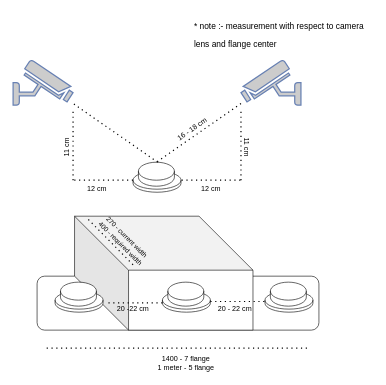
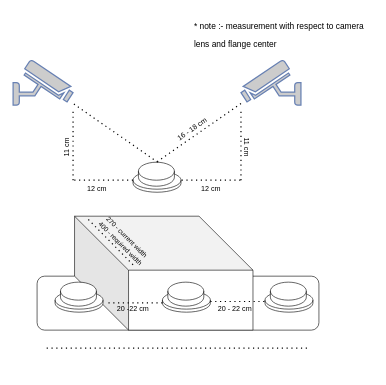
  <mxCell id="0" />
  <mxCell id="1" parent="0" />
  <mxCell id="2" value="" style="fontColor=#0066CC;verticalAlign=top;verticalLabelPosition=bottom;labelPosition=center;align=center;html=1;outlineConnect=0;fillColor=#CCCCCC;strokeColor=#6881B3;gradientColor=none;gradientDirection=north;strokeWidth=2;shape=mxgraph.networks.security_camera;rotation=0;" vertex="1" parent="1"><mxGeometry x="20.998" y="99.995" width="100" height="75" as="geometry" /></mxCell>
  <mxCell id="3" value="" style="fontColor=#0066CC;verticalAlign=top;verticalLabelPosition=bottom;labelPosition=center;align=center;html=1;outlineConnect=0;fillColor=#CCCCCC;strokeColor=#6881B3;gradientColor=none;gradientDirection=north;strokeWidth=2;shape=mxgraph.networks.security_camera;rotation=0;flipH=1;" vertex="1" parent="1"><mxGeometry x="400.998" y="99.995" width="100" height="75" as="geometry" /></mxCell>
  <mxCell id="4" value="" style="shape=cylinder3;whiteSpace=wrap;html=1;boundedLbl=1;backgroundOutline=1;size=15;" vertex="1" parent="1"><mxGeometry x="221" y="285" width="80" height="35.06" as="geometry" /></mxCell>
  <mxCell id="5" value="" style="shape=cylinder3;whiteSpace=wrap;html=1;boundedLbl=1;backgroundOutline=1;size=15;" vertex="1" parent="1"><mxGeometry x="230" y="270" width="60" height="40" as="geometry" /></mxCell>
  <mxCell id="6" value="" style="endArrow=none;dashed=1;html=1;dashPattern=1 3;strokeWidth=2;rounded=0;exitX=0;exitY=0;exitDx=0;exitDy=15;exitPerimeter=0;" edge="1" parent="1" source="4"><mxGeometry width="50" height="50" relative="1" as="geometry"><mxPoint x="221" y="240" as="sourcePoint" /><mxPoint x="121" y="300" as="targetPoint" /></mxGeometry></mxCell>
  <mxCell id="7" value="" style="endArrow=none;dashed=1;html=1;dashPattern=1 3;strokeWidth=2;rounded=0;exitX=0;exitY=0;exitDx=0;exitDy=15;exitPerimeter=0;" edge="1" parent="1"><mxGeometry width="50" height="50" relative="1" as="geometry"><mxPoint x="400" y="300" as="sourcePoint" /><mxPoint x="300" y="300" as="targetPoint" /></mxGeometry></mxCell>
  <mxCell id="8" value="" style="endArrow=none;dashed=1;html=1;dashPattern=1 3;strokeWidth=2;rounded=0;entryX=0.5;entryY=0;entryDx=0;entryDy=0;entryPerimeter=0;" edge="1" parent="1" source="3" target="5"><mxGeometry width="50" height="50" relative="1" as="geometry"><mxPoint x="371" y="200" as="sourcePoint" /><mxPoint x="271" y="200" as="targetPoint" /></mxGeometry></mxCell>
  <mxCell id="9" value="" style="endArrow=none;dashed=1;html=1;dashPattern=1 3;strokeWidth=2;rounded=0;entryX=0.5;entryY=0;entryDx=0;entryDy=0;entryPerimeter=0;" edge="1" parent="1"><mxGeometry width="50" height="50" relative="1" as="geometry"><mxPoint x="262" y="270" as="sourcePoint" /><mxPoint x="121" y="172" as="targetPoint" /></mxGeometry></mxCell>
  <mxCell id="10" value="" style="endArrow=none;dashed=1;html=1;dashPattern=1 3;strokeWidth=2;rounded=0;" edge="1" parent="1"><mxGeometry width="50" height="50" relative="1" as="geometry"><mxPoint x="121" y="300" as="sourcePoint" /><mxPoint x="121" y="180" as="targetPoint" /></mxGeometry></mxCell>
  <mxCell id="11" value="" style="endArrow=none;dashed=1;html=1;dashPattern=1 3;strokeWidth=2;rounded=0;" edge="1" parent="1"><mxGeometry width="50" height="50" relative="1" as="geometry"><mxPoint x="401" y="300" as="sourcePoint" /><mxPoint x="401" y="180" as="targetPoint" /></mxGeometry></mxCell>
  <mxCell id="12" value="12 cm" style="text;html=1;align=center;verticalAlign=middle;whiteSpace=wrap;rounded=0;" vertex="1" parent="1"><mxGeometry x="131" y="300" width="60" height="30" as="geometry" /></mxCell>
  <mxCell id="13" value="12 cm" style="text;html=1;align=center;verticalAlign=middle;whiteSpace=wrap;rounded=0;" vertex="1" parent="1"><mxGeometry x="321" y="300" width="60" height="30" as="geometry" /></mxCell>
  <mxCell id="14" value="16 - 18 cm" style="text;html=1;align=center;verticalAlign=middle;whiteSpace=wrap;rounded=0;rotation=-35;" vertex="1" parent="1"><mxGeometry x="290" y="200" width="60" height="30" as="geometry" /></mxCell>
  <mxCell id="15" value="11 cm" style="text;html=1;align=center;verticalAlign=middle;whiteSpace=wrap;rounded=0;rotation=90;" vertex="1" parent="1"><mxGeometry x="381" y="230" width="60" height="30" as="geometry" /></mxCell>
  <mxCell id="16" value="11 cm" style="text;html=1;align=center;verticalAlign=middle;whiteSpace=wrap;rounded=0;rotation=-90;flipV=0;flipH=1;direction=east;" vertex="1" parent="1"><mxGeometry x="81" y="230" width="60" height="30" as="geometry" /></mxCell>
  <mxCell id="17" value="" style="rounded=1;whiteSpace=wrap;html=1;arcSize=14;" vertex="1" parent="1"><mxGeometry x="61" y="460" width="470" height="90" as="geometry" /></mxCell>
- <mxCell id="18" value="1400 - 7 flange&lt;br&gt;1 meter - 5 flange" style="text;html=1;align=center;verticalAlign=middle;whiteSpace=wrap;rounded=0;" vertex="1" parent="1"><mxGeometry x="233.5" y="590" width="151" height="30" as="geometry" /></mxCell>
  <mxCell id="19" value="" style="shape=cube;whiteSpace=wrap;html=1;boundedLbl=1;backgroundOutline=1;darkOpacity=0.05;darkOpacity2=0.1;size=90;" vertex="1" parent="1"><mxGeometry x="123.5" y="360" width="297.5" height="190" as="geometry" /></mxCell>
  <mxCell id="20" value="" style="endArrow=none;dashed=1;html=1;dashPattern=1 3;strokeWidth=2;rounded=0;" edge="1" parent="1"><mxGeometry width="50" height="50" relative="1" as="geometry"><mxPoint x="221" y="441" as="sourcePoint" /><mxPoint x="146" y="365" as="targetPoint" /></mxGeometry></mxCell>
  <mxCell id="21" value="&lt;font style=&quot;font-size: 11px;&quot;&gt;270 - current width&lt;br&gt;400 - required width&lt;/font&gt;" style="text;html=1;align=center;verticalAlign=middle;whiteSpace=wrap;rounded=0;rotation=45;" vertex="1" parent="1"><mxGeometry x="151" y="385" width="110" height="30" as="geometry" /></mxCell>
  <mxCell id="22" value="" style="shape=cylinder3;whiteSpace=wrap;html=1;boundedLbl=1;backgroundOutline=1;size=15;" vertex="1" parent="1"><mxGeometry x="91" y="485" width="80" height="35.06" as="geometry" /></mxCell>
  <mxCell id="23" value="" style="shape=cylinder3;whiteSpace=wrap;html=1;boundedLbl=1;backgroundOutline=1;size=15;" vertex="1" parent="1"><mxGeometry x="100" y="470" width="60" height="40" as="geometry" /></mxCell>
  <mxCell id="24" value="" style="shape=cylinder3;whiteSpace=wrap;html=1;boundedLbl=1;backgroundOutline=1;size=15;" vertex="1" parent="1"><mxGeometry x="270" y="485" width="80" height="35.06" as="geometry" /></mxCell>
  <mxCell id="25" value="" style="shape=cylinder3;whiteSpace=wrap;html=1;boundedLbl=1;backgroundOutline=1;size=15;" vertex="1" parent="1"><mxGeometry x="279" y="470" width="60" height="40" as="geometry" /></mxCell>
  <mxCell id="26" value="" style="shape=cylinder3;whiteSpace=wrap;html=1;boundedLbl=1;backgroundOutline=1;size=15;" vertex="1" parent="1"><mxGeometry x="441" y="485" width="80" height="35.06" as="geometry" /></mxCell>
  <mxCell id="27" value="" style="shape=cylinder3;whiteSpace=wrap;html=1;boundedLbl=1;backgroundOutline=1;size=15;" vertex="1" parent="1"><mxGeometry x="450" y="470" width="60" height="40" as="geometry" /></mxCell>
  <mxCell id="28" value="" style="endArrow=none;dashed=1;html=1;dashPattern=1 3;strokeWidth=2;rounded=0;" edge="1" parent="1"><mxGeometry width="50" height="50" relative="1" as="geometry"><mxPoint x="511" y="580" as="sourcePoint" /><mxPoint x="72.25" y="580" as="targetPoint" /></mxGeometry></mxCell>
  <mxCell id="29" value="" style="endArrow=none;dashed=1;html=1;dashPattern=1 3;strokeWidth=2;rounded=0;" edge="1" parent="1"><mxGeometry width="50" height="50" relative="1" as="geometry"><mxPoint x="270" y="504.71" as="sourcePoint" /><mxPoint x="180" y="504.71" as="targetPoint" /></mxGeometry></mxCell>
  <mxCell id="30" value="" style="endArrow=none;dashed=1;html=1;dashPattern=1 3;strokeWidth=2;rounded=0;" edge="1" parent="1"><mxGeometry width="50" height="50" relative="1" as="geometry"><mxPoint x="440" y="502.24" as="sourcePoint" /><mxPoint x="350" y="502.24" as="targetPoint" /></mxGeometry></mxCell>
  <mxCell id="31" value="20 - 22 cm" style="text;html=1;align=center;verticalAlign=middle;whiteSpace=wrap;rounded=0;rotation=0;" vertex="1" parent="1"><mxGeometry x="361" y="500" width="60" height="30" as="geometry" /></mxCell>
  <mxCell id="32" value="20 -22 cm" style="text;html=1;align=center;verticalAlign=middle;whiteSpace=wrap;rounded=0;rotation=0;" vertex="1" parent="1"><mxGeometry x="191" y="500" width="60" height="30" as="geometry" /></mxCell>
  <mxCell id="33" value="&lt;h1 style=&quot;margin-top: 0px;&quot;&gt;&lt;span style=&quot;font-weight: normal;&quot;&gt;&lt;font style=&quot;font-size: 14px;&quot;&gt;* note :- measurement with respect to camera lens and flange center&lt;/font&gt;&lt;/span&gt;&lt;/h1&gt;" style="text;html=1;whiteSpace=wrap;overflow=hidden;rounded=0;" vertex="1" parent="1"><mxGeometry x="321" y="20" width="300" height="90" as="geometry" /></mxCell>
